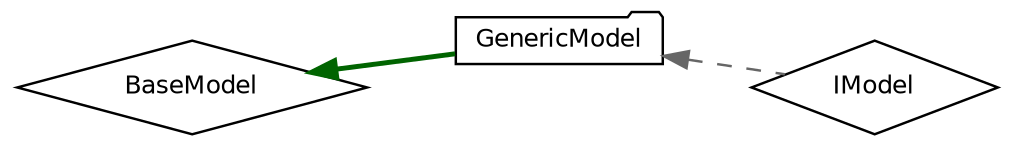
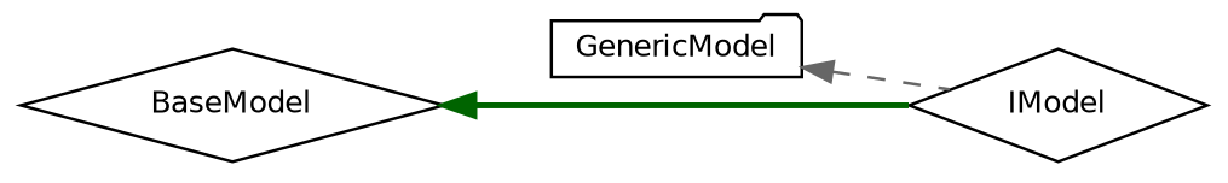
  digraph {
    rankdir=LR
    node [color=black fillcolor=white fontname=Helvetica fontsize=10 shape=diamond style=filled]
    edge [dir=back fontname=Helvetica fontsize=10 labelfontname=Helvetica labelfontsize=10]
    n1 [height=0.2 label=BaseModel width=0.4]
    n2 [height=0.2 label=GenericModel shape=folder width=0.4]
    n3 [height=0.2 label=IModel width=0.4]
-   n1 -> n2 [color=darkgreen style=bold]
+   n1 -> n3 [color=darkgreen style=bold]
    n2 -> n3 [color=gray40 style=dashed]
  }
